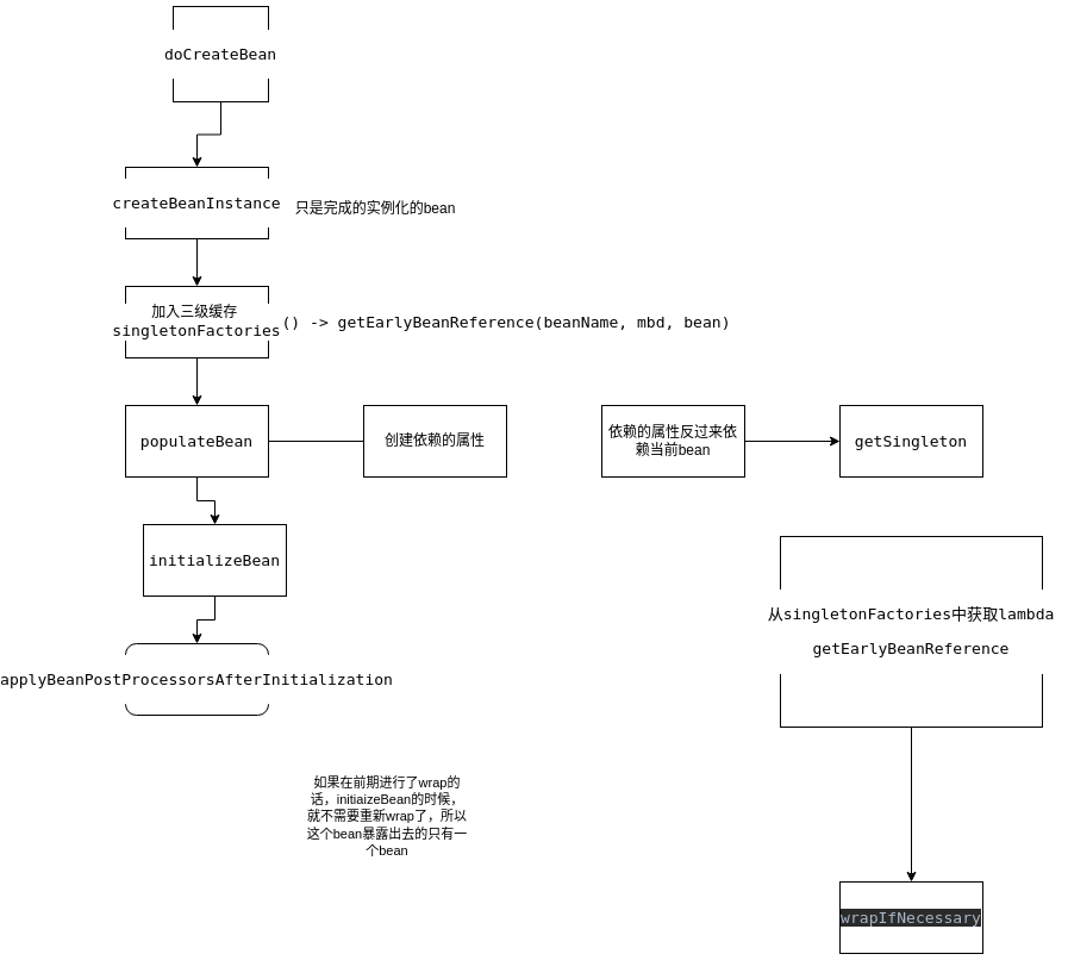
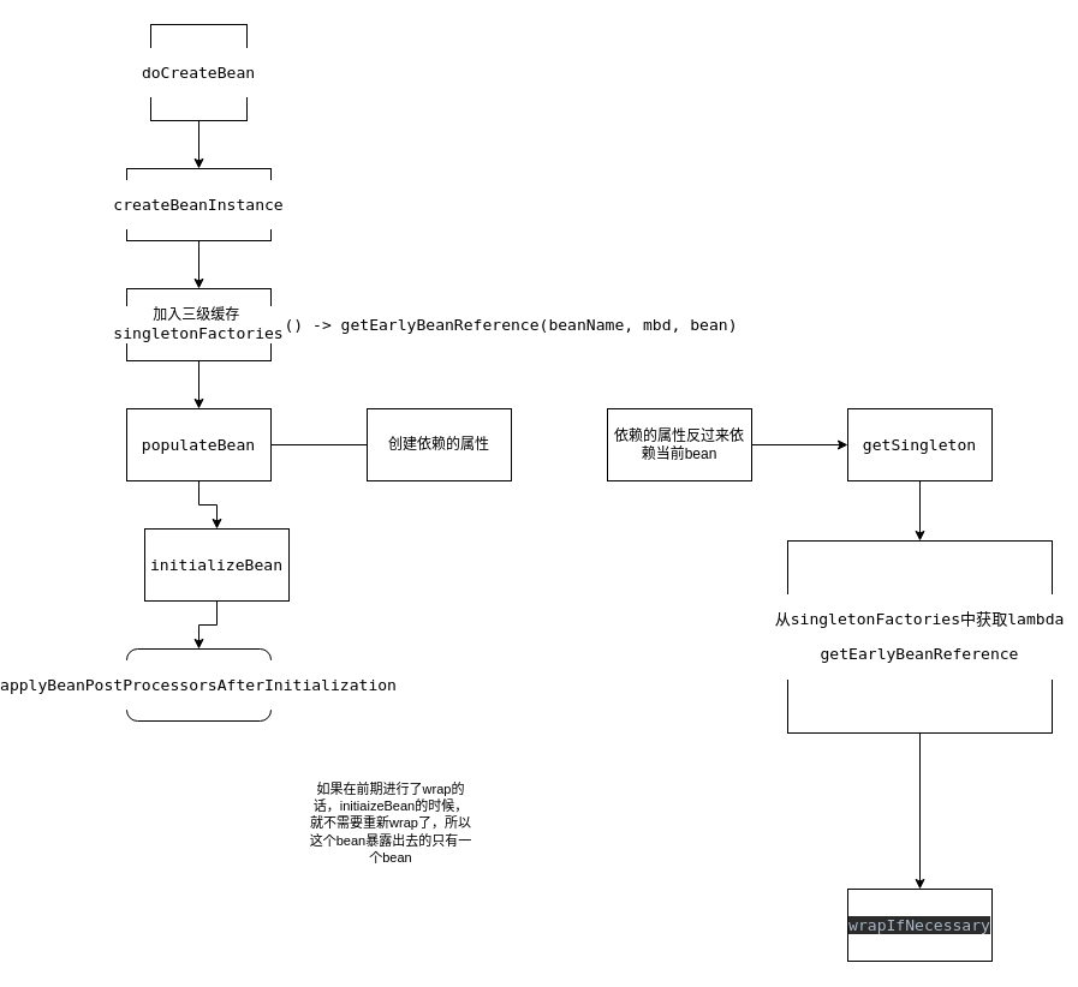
  <mxCell id="0" />
  <mxCell id="1" parent="0" />
  <mxCell id="2" value="" style="edgeStyle=orthogonalEdgeStyle;rounded=0;orthogonalLoop=1;jettySize=auto;html=1;labelBackgroundColor=#FFFFFF;" edge="1" parent="1" source="3" target="5"><mxGeometry relative="1" as="geometry" /></mxCell>
- <mxCell id="3" value="&lt;pre style=&quot;font-family: &amp;quot;jetbrains mono&amp;quot;, monospace; font-size: 9.8pt;&quot;&gt;&lt;span style=&quot;&quot;&gt;doCreateBean&lt;/span&gt;&lt;/pre&gt;" style="whiteSpace=wrap;html=1;aspect=fixed;labelBackgroundColor=#FFFFFF;" vertex="1" parent="1"><mxGeometry x="60" y="5" width="80" height="80" as="geometry" /></mxCell>
+ <mxCell id="3" value="&lt;pre style=&quot;font-family: &amp;quot;jetbrains mono&amp;quot;, monospace; font-size: 9.8pt;&quot;&gt;&lt;span style=&quot;&quot;&gt;doCreateBean&lt;/span&gt;&lt;/pre&gt;" style="whiteSpace=wrap;html=1;aspect=fixed;labelBackgroundColor=#FFFFFF;" vertex="1" parent="1"><mxGeometry x="40" y="20" width="80" height="80" as="geometry" /></mxCell>
  <mxCell id="4" value="" style="edgeStyle=orthogonalEdgeStyle;rounded=0;orthogonalLoop=1;jettySize=auto;html=1;labelBackgroundColor=#FFFFFF;" edge="1" parent="1" source="5" target="8"><mxGeometry relative="1" as="geometry" /></mxCell>
  <mxCell id="5" value="&lt;pre style=&quot;font-family: &amp;quot;jetbrains mono&amp;quot;, monospace; font-size: 9.8pt;&quot;&gt;&lt;font&gt;createBeanInstance&lt;/font&gt;&lt;/pre&gt;" style="whiteSpace=wrap;html=1;labelBackgroundColor=#FFFFFF;" vertex="1" parent="1"><mxGeometry x="20" y="140" width="120" height="60" as="geometry" /></mxCell>
- <mxCell id="6" value="只是完成的实例化的bean&lt;br&gt;" style="text;html=1;strokeColor=none;fillColor=none;align=center;verticalAlign=middle;whiteSpace=wrap;rounded=0;labelBackgroundColor=#FFFFFF;" vertex="1" parent="1"><mxGeometry x="160" y="140" width="140" height="70" as="geometry" /></mxCell>
  <mxCell id="7" value="" style="edgeStyle=orthogonalEdgeStyle;rounded=0;orthogonalLoop=1;jettySize=auto;html=1;labelBackgroundColor=#FFFFFF;" edge="1" parent="1" source="8" target="12"><mxGeometry relative="1" as="geometry" /></mxCell>
  <mxCell id="8" value="加入三级缓存&amp;nbsp;&lt;br&gt;&lt;span style=&quot;font-family: &amp;quot;jetbrains mono&amp;quot;, monospace; font-size: 9.8pt;&quot;&gt;singletonFactories&lt;/span&gt;" style="whiteSpace=wrap;html=1;labelBackgroundColor=#FFFFFF;" vertex="1" parent="1"><mxGeometry x="20" y="240" width="120" height="60" as="geometry" /></mxCell>
  <mxCell id="9" value="&lt;pre style=&quot;font-family: &amp;quot;jetbrains mono&amp;quot;, monospace; font-size: 9.8pt;&quot;&gt;() -&amp;gt; getEarlyBeanReference(&lt;span style=&quot;&quot;&gt;beanName&lt;/span&gt;&lt;span style=&quot;&quot;&gt;, &lt;/span&gt;&lt;span style=&quot;&quot;&gt;mbd&lt;/span&gt;&lt;span style=&quot;&quot;&gt;, &lt;/span&gt;&lt;span style=&quot;&quot;&gt;bean&lt;/span&gt;)&lt;/pre&gt;" style="text;html=1;strokeColor=none;fillColor=none;align=center;verticalAlign=middle;whiteSpace=wrap;rounded=0;labelBackgroundColor=#FFFFFF;" vertex="1" parent="1"><mxGeometry x="320" y="260" width="40" height="20" as="geometry" /></mxCell>
  <mxCell id="10" value="" style="edgeStyle=orthogonalEdgeStyle;rounded=0;orthogonalLoop=1;jettySize=auto;html=1;labelBackgroundColor=#FFFFFF;" edge="1" parent="1" source="12" target="14"><mxGeometry relative="1" as="geometry" /></mxCell>
  <mxCell id="11" value="" style="edgeStyle=orthogonalEdgeStyle;rounded=0;orthogonalLoop=1;jettySize=auto;html=1;labelBackgroundColor=#FFFFFF;endArrow=none;" edge="1" parent="1" source="12" target="16"><mxGeometry relative="1" as="geometry" /></mxCell>
  <mxCell id="12" value="&lt;pre style=&quot;font-family: &amp;quot;jetbrains mono&amp;quot;, monospace; font-size: 9.8pt;&quot;&gt;populateBean&lt;/pre&gt;" style="whiteSpace=wrap;html=1;labelBackgroundColor=#FFFFFF;" vertex="1" parent="1"><mxGeometry x="20" y="340" width="120" height="60" as="geometry" /></mxCell>
  <mxCell id="13" value="" style="edgeStyle=orthogonalEdgeStyle;rounded=0;orthogonalLoop=1;jettySize=auto;html=1;labelBackgroundColor=#FFFFFF;" edge="1" parent="1" source="14" target="15"><mxGeometry relative="1" as="geometry" /></mxCell>
  <mxCell id="14" value="&lt;pre style=&quot;font-family: &amp;quot;jetbrains mono&amp;quot;, monospace; font-size: 9.8pt;&quot;&gt;initializeBean&lt;/pre&gt;" style="whiteSpace=wrap;html=1;labelBackgroundColor=#FFFFFF;" vertex="1" parent="1"><mxGeometry x="35" y="440" width="120" height="60" as="geometry" /></mxCell>
  <mxCell id="15" value="&lt;pre style=&quot;font-family: &amp;quot;jetbrains mono&amp;quot;, monospace; font-size: 9.8pt;&quot;&gt;applyBeanPostProcessorsAfterInitialization&lt;/pre&gt;" style="whiteSpace=wrap;html=1;labelBackgroundColor=#FFFFFF;rounded=1;" vertex="1" parent="1"><mxGeometry x="20" y="540" width="120" height="60" as="geometry" /></mxCell>
  <mxCell id="16" value="创建依赖的属性" style="whiteSpace=wrap;html=1;labelBackgroundColor=#FFFFFF;" vertex="1" parent="1"><mxGeometry x="220" y="340" width="120" height="60" as="geometry" /></mxCell>
  <mxCell id="17" value="" style="edgeStyle=orthogonalEdgeStyle;rounded=0;orthogonalLoop=1;jettySize=auto;html=1;labelBackgroundColor=#FFFFFF;" edge="1" parent="1" source="18" target="20"><mxGeometry relative="1" as="geometry" /></mxCell>
  <mxCell id="18" value="依赖的属性反过来依赖当前bean" style="whiteSpace=wrap;html=1;labelBackgroundColor=#FFFFFF;" vertex="1" parent="1"><mxGeometry x="420" y="340" width="120" height="60" as="geometry" /></mxCell>
+ <mxCell id="19" value="" style="edgeStyle=orthogonalEdgeStyle;rounded=0;orthogonalLoop=1;jettySize=auto;html=1;labelBackgroundColor=#FFFFFF;" edge="1" parent="1" source="20" target="22"><mxGeometry relative="1" as="geometry" /></mxCell>
  <mxCell id="20" value="&lt;pre style=&quot;font-family: &amp;quot;jetbrains mono&amp;quot;, monospace; font-size: 9.8pt;&quot;&gt;getSingleton&lt;/pre&gt;" style="whiteSpace=wrap;html=1;labelBackgroundColor=#FFFFFF;" vertex="1" parent="1"><mxGeometry x="620" y="340" width="120" height="60" as="geometry" /></mxCell>
  <mxCell id="21" value="" style="edgeStyle=orthogonalEdgeStyle;rounded=0;orthogonalLoop=1;jettySize=auto;html=1;labelBackgroundColor=#FFFFFF;fontColor=#000000;" edge="1" parent="1" source="22" target="23"><mxGeometry relative="1" as="geometry" /></mxCell>
  <mxCell id="22" value="&lt;pre style=&quot;font-family: &amp;quot;jetbrains mono&amp;quot;, monospace; font-size: 9.8pt;&quot;&gt;&lt;span style=&quot;&quot;&gt;从singletonFactories中获取lambda&lt;/span&gt;&lt;/pre&gt;&lt;pre style=&quot;font-family: &amp;quot;jetbrains mono&amp;quot;, monospace; font-size: 9.8pt;&quot;&gt;&lt;pre style=&quot;font-family: &amp;quot;jetbrains mono&amp;quot;, monospace; font-size: 9.8pt;&quot;&gt;getEarlyBeanReference&lt;/pre&gt;&lt;/pre&gt;" style="whiteSpace=wrap;html=1;labelBackgroundColor=#FFFFFF;" vertex="1" parent="1"><mxGeometry x="570" y="450" width="220" height="160" as="geometry" /></mxCell>
  <mxCell id="23" value="&lt;pre style=&quot;background-color: #2b2b2b ; color: #a9b7c6 ; font-family: &amp;#34;jetbrains mono&amp;#34; , monospace ; font-size: 9.8pt&quot;&gt;wrapIfNecessary&lt;/pre&gt;" style="whiteSpace=wrap;html=1;labelBackgroundColor=#FFFFFF;" vertex="1" parent="1"><mxGeometry x="620" y="740" width="120" height="60" as="geometry" /></mxCell>
  <mxCell id="24" value="&lt;span style=&quot;font-size: 11px&quot;&gt;如果在前期进行了wrap的话，initiaizeBean的时候，就不需要重新wrap了，所以这个bean暴露出去的只有一个bean&lt;/span&gt;" style="text;html=1;strokeColor=none;fillColor=none;align=center;verticalAlign=middle;whiteSpace=wrap;rounded=0;labelBackgroundColor=#FFFFFF;fontColor=#000000;" vertex="1" parent="1"><mxGeometry x="170" y="660" width="140" height="50" as="geometry" /></mxCell>
